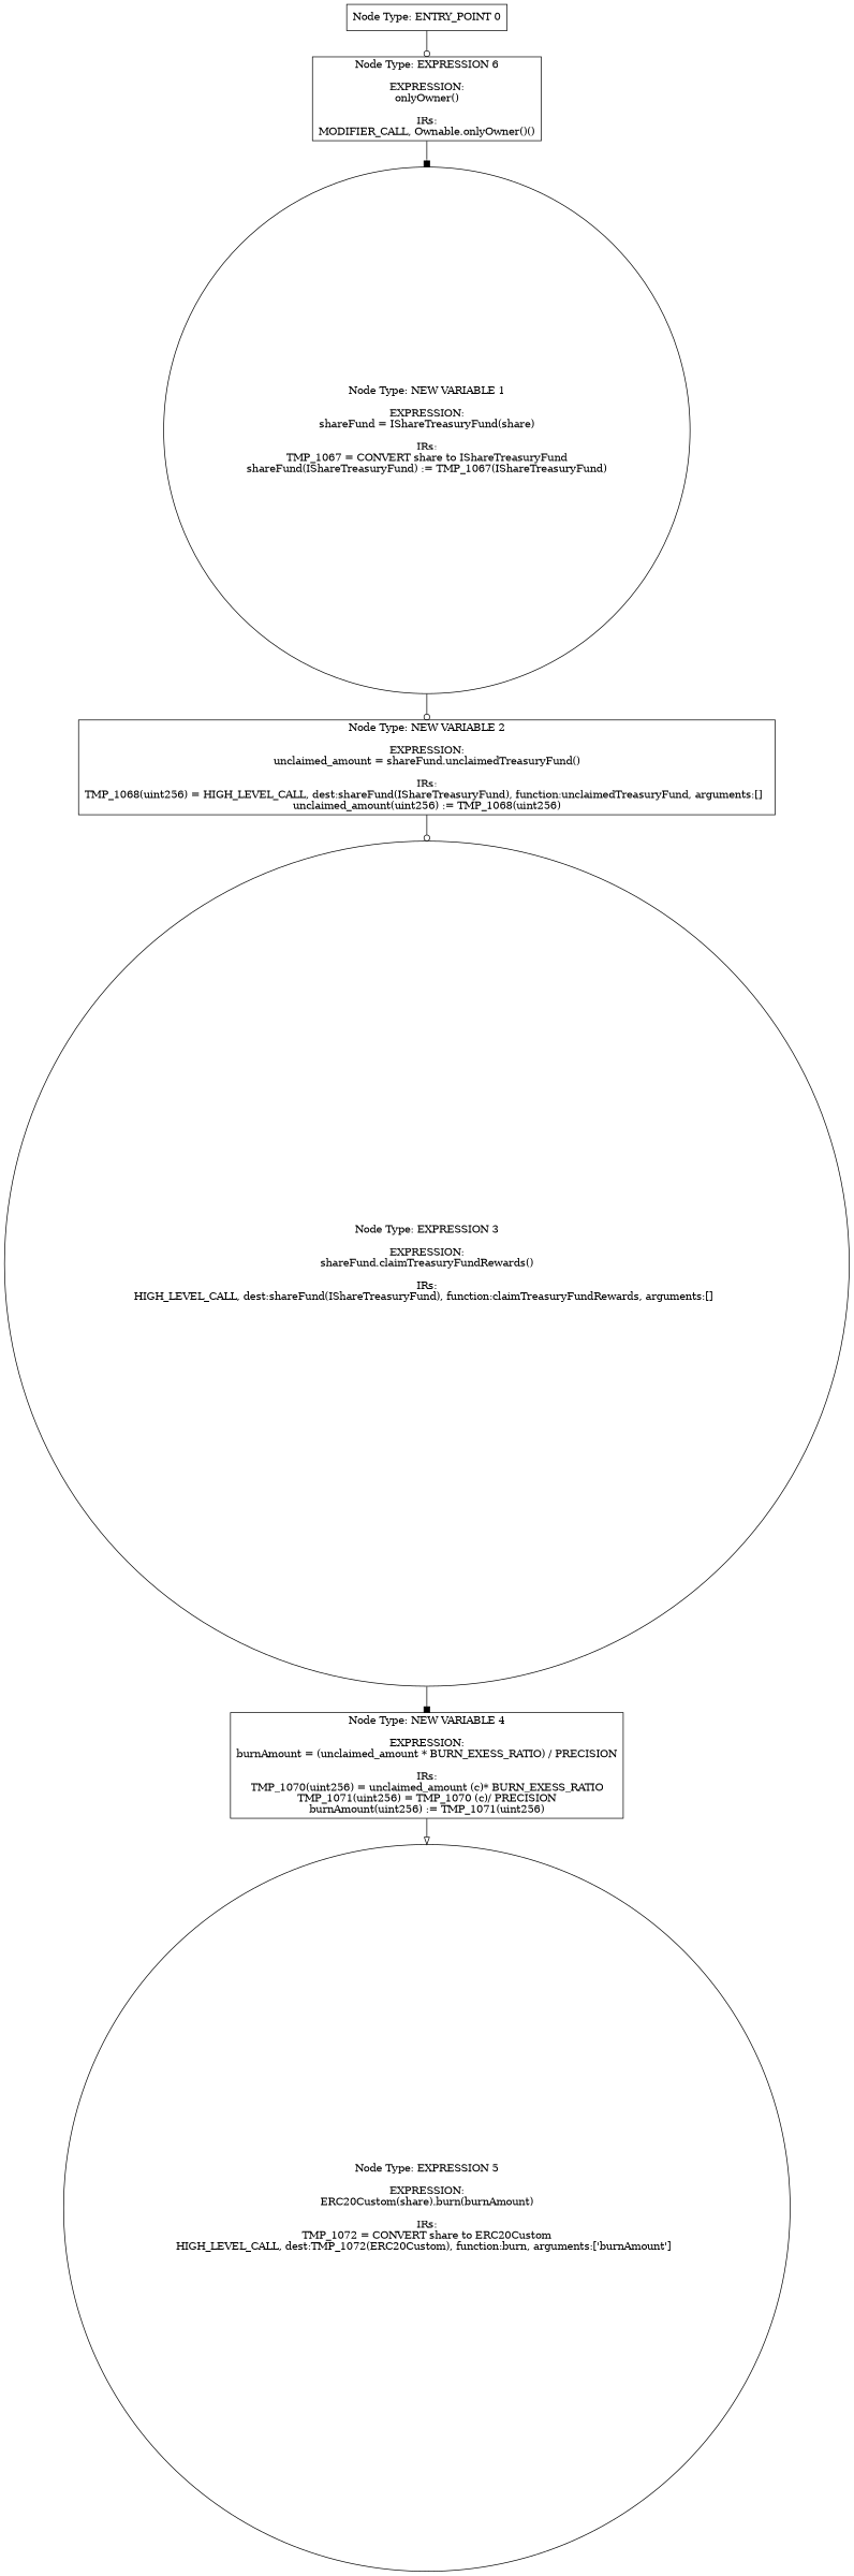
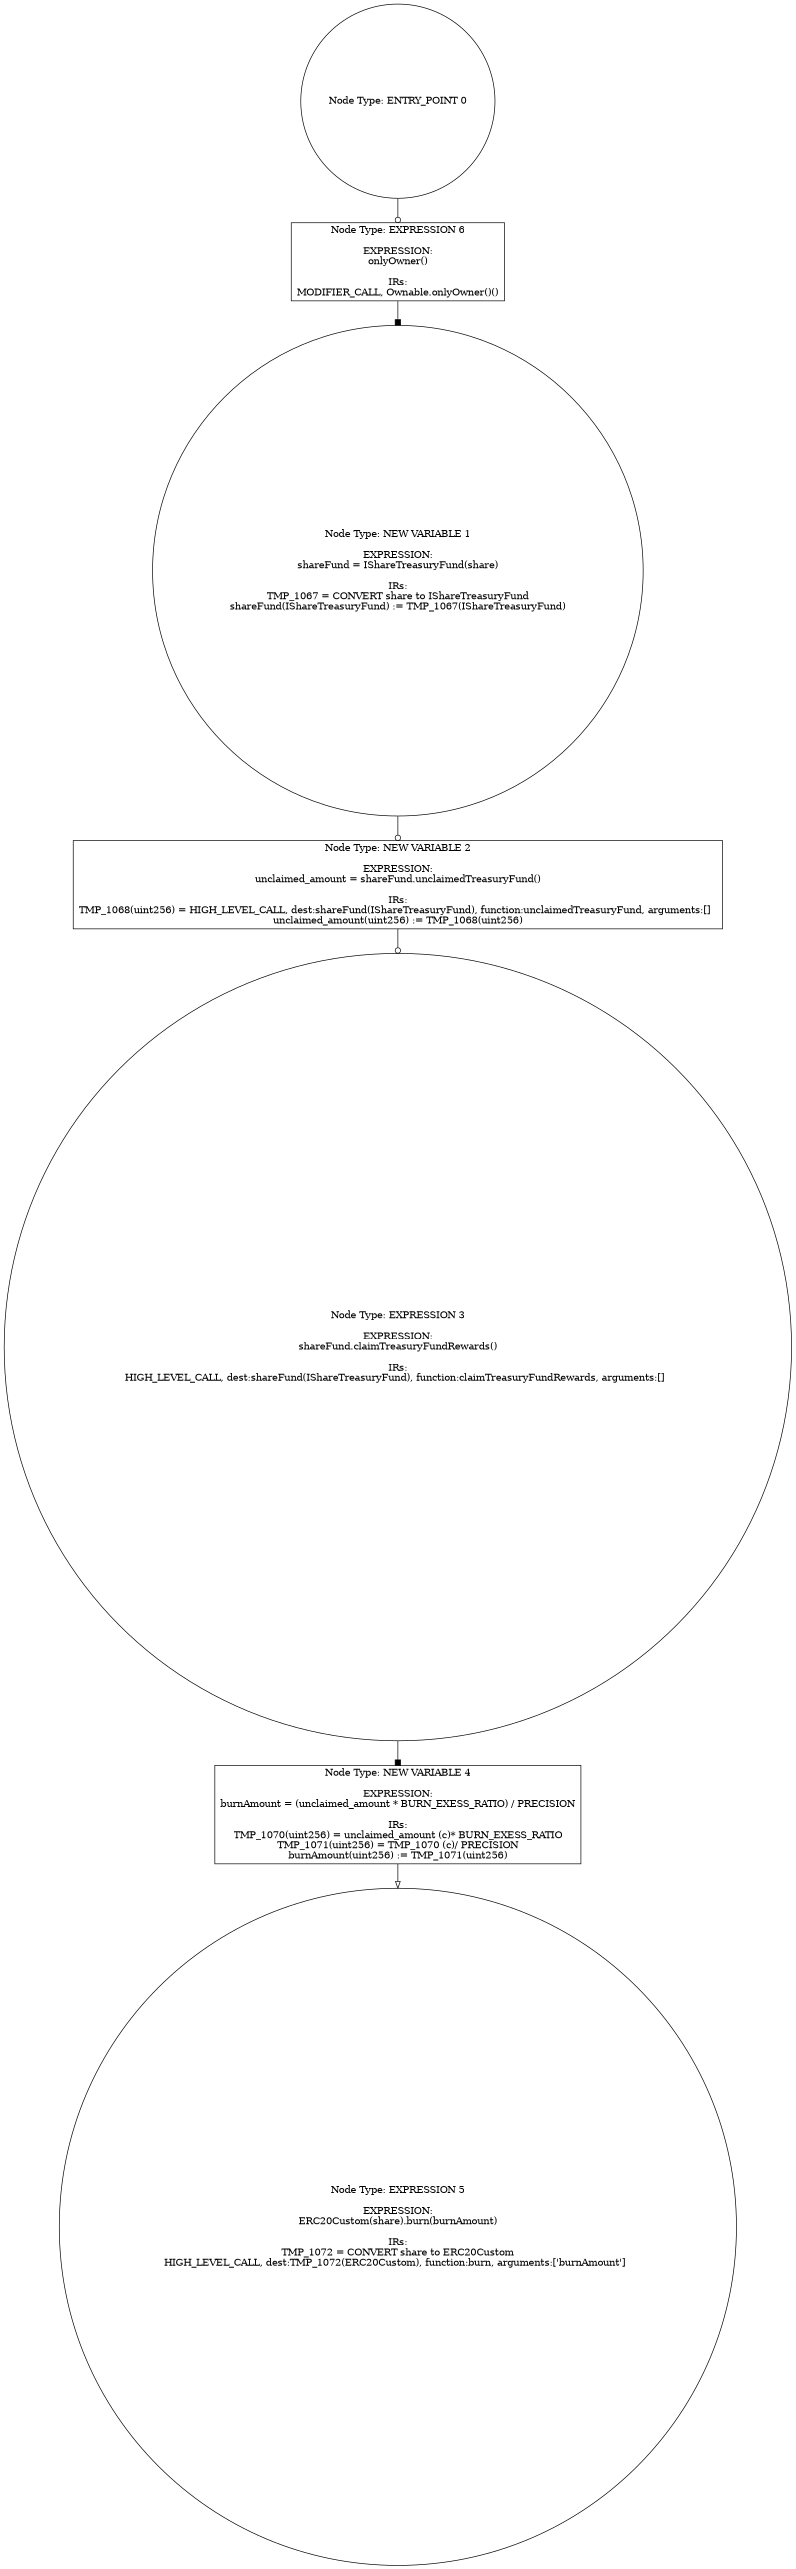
  digraph {
    node [shape=box]
    edge [arrowhead=odot]
-   n1 [label="Node Type: ENTRY_POINT 0\n"]
+   n1 [label="Node Type: ENTRY_POINT 0\n" shape=circle]
    n2 [label="Node Type: EXPRESSION 6\n\nEXPRESSION:\nonlyOwner()\n\nIRs:\nMODIFIER_CALL, Ownable.onlyOwner()()"]
    n3 [label="Node Type: NEW VARIABLE 1\n\nEXPRESSION:\nshareFund = IShareTreasuryFund(share)\n\nIRs:\nTMP_1067 = CONVERT share to IShareTreasuryFund\nshareFund(IShareTreasuryFund) := TMP_1067(IShareTreasuryFund)" shape=circle]
    n4 [label="Node Type: NEW VARIABLE 2\n\nEXPRESSION:\nunclaimed_amount = shareFund.unclaimedTreasuryFund()\n\nIRs:\nTMP_1068(uint256) = HIGH_LEVEL_CALL, dest:shareFund(IShareTreasuryFund), function:unclaimedTreasuryFund, arguments:[]  \nunclaimed_amount(uint256) := TMP_1068(uint256)"]
    n5 [label="Node Type: EXPRESSION 3\n\nEXPRESSION:\nshareFund.claimTreasuryFundRewards()\n\nIRs:\nHIGH_LEVEL_CALL, dest:shareFund(IShareTreasuryFund), function:claimTreasuryFundRewards, arguments:[]  " shape=circle]
    n6 [label="Node Type: NEW VARIABLE 4\n\nEXPRESSION:\nburnAmount = (unclaimed_amount * BURN_EXESS_RATIO) / PRECISION\n\nIRs:\nTMP_1070(uint256) = unclaimed_amount (c)* BURN_EXESS_RATIO\nTMP_1071(uint256) = TMP_1070 (c)/ PRECISION\nburnAmount(uint256) := TMP_1071(uint256)"]
    n7 [label="Node Type: EXPRESSION 5\n\nEXPRESSION:\nERC20Custom(share).burn(burnAmount)\n\nIRs:\nTMP_1072 = CONVERT share to ERC20Custom\nHIGH_LEVEL_CALL, dest:TMP_1072(ERC20Custom), function:burn, arguments:['burnAmount']  " shape=circle]
    n1 -> n2
    n2 -> n3 [arrowhead=box]
    n3 -> n4
    n4 -> n5
    n5 -> n6 [arrowhead=box]
    n6 -> n7 [arrowhead=onormal]
  }
